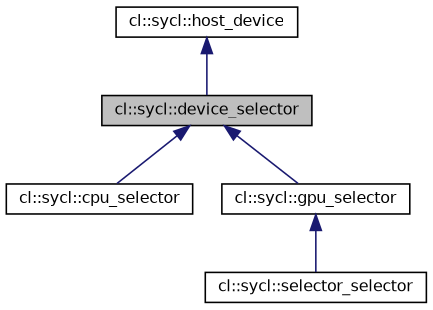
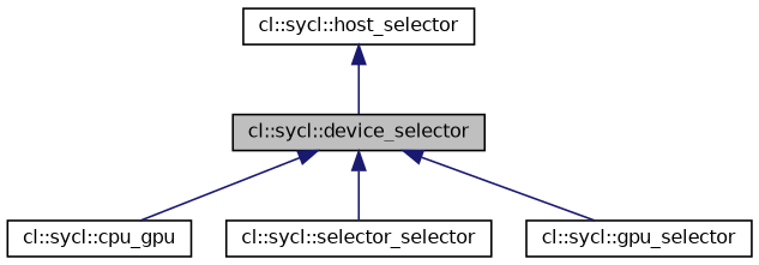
  digraph {
    rankdir=TB
    node [color=black fontname=Helvetica fontsize=10 shape=record]
    edge [color=midnightblue dir=back fontname=Helvetica fontsize=10 labelfontname=Helvetica labelfontsize=10 style=solid]
    n1 [fillcolor=grey75 fontcolor=black height=0.2 label="cl::sycl::device_selector" style=filled width=0.4]
-   n2 [height=0.2 label="cl::sycl::cpu_selector" width=0.4]
+   n2 [height=0.2 label="cl::sycl::cpu_gpu" width=0.4]
    n3 [height=0.2 label="cl::sycl::selector_selector" width=0.4]
    n4 [height=0.2 label="cl::sycl::gpu_selector" width=0.4]
-   n5 [height=0.2 label="cl::sycl::host_device" width=0.4]
+   n5 [height=0.2 label="cl::sycl::host_selector" width=0.4]
    n1 -> n2
-   n4 -> n3
+   n1 -> n3
    n1 -> n4
    n5 -> n1
  }
